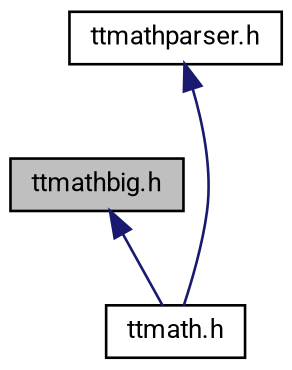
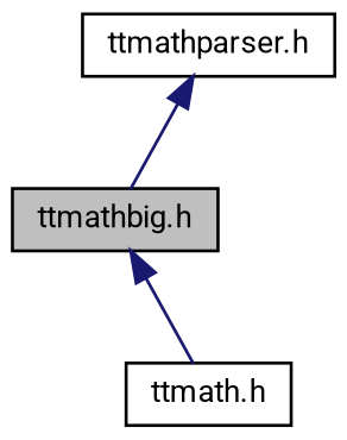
  digraph {
    fontname=Roboto
    node [color=black fillcolor=white fontname=Roboto fontsize=10 shape=record style=filled]
    edge [color=midnightblue dir=back fontname=Roboto fontsize=10 labelfontname=Helvetica labelfontsize=10 style=solid]
    n1 [fillcolor=grey75 fontcolor=black height=0.2 label="ttmathbig.h" width=0.4]
    n2 [height=0.2 label="ttmath.h" width=0.4]
    n3 [height=0.2 label="ttmathparser.h" width=0.4]
    n1 -> n2
-   n3 -> n2
+   n3 -> n1
  }
